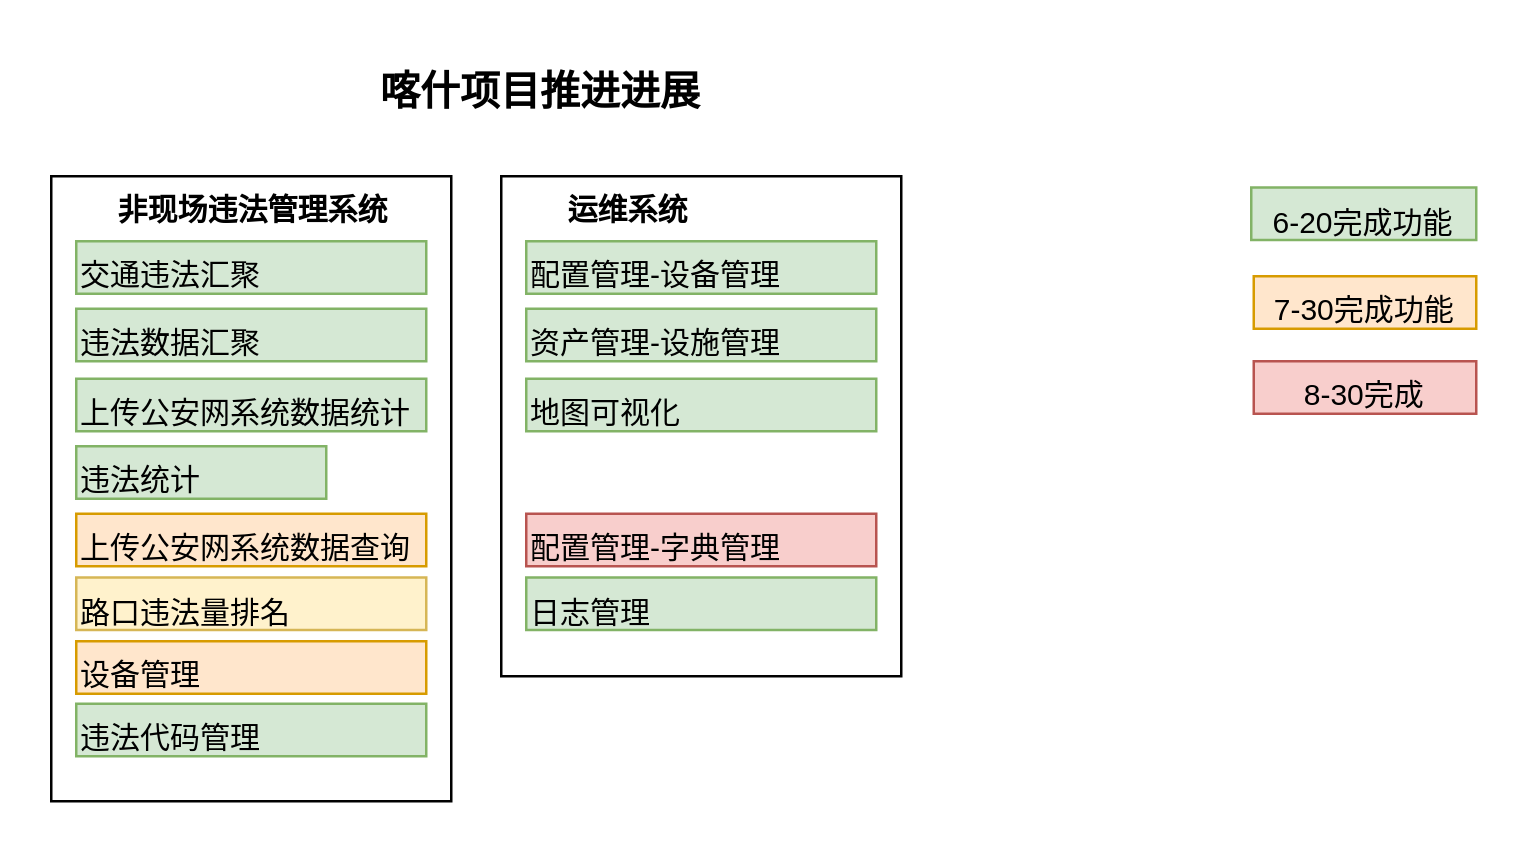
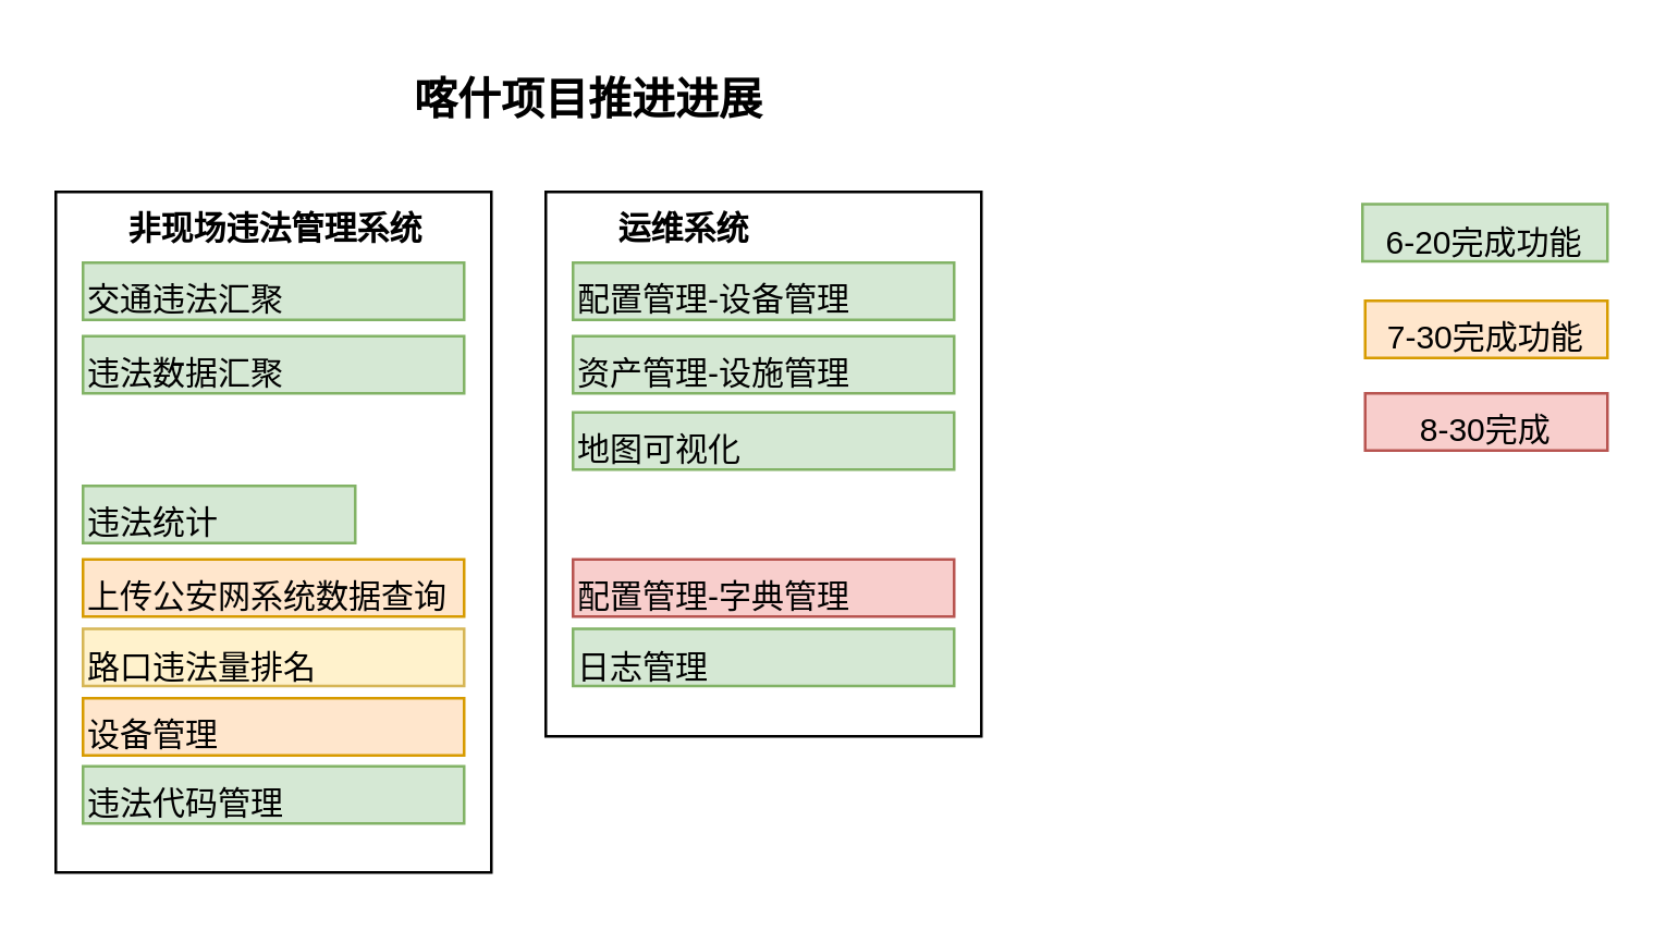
  <mxCell id="0" />
  <mxCell id="1" parent="0" />
  <mxCell id="2" value="" style="rounded=0;whiteSpace=wrap;html=1;" vertex="1" parent="1"><mxGeometry x="20" y="70" width="160" height="250" as="geometry" /></mxCell>
  <mxCell id="3" value="非现场违法管理系统" style="text;whiteSpace=wrap;fontStyle=1" vertex="1" parent="1"><mxGeometry x="45" y="70" width="120" height="30" as="geometry" /></mxCell>
  <mxCell id="4" value="交通违法汇聚" style="text;whiteSpace=wrap;fillColor=#d5e8d4;strokeColor=#82b366;" vertex="1" parent="1"><mxGeometry x="30" y="96" width="140" height="21" as="geometry" /></mxCell>
  <mxCell id="5" value="违法数据汇聚" style="text;whiteSpace=wrap;fillColor=#d5e8d4;strokeColor=#82b366;" vertex="1" parent="1"><mxGeometry x="30" y="123" width="140" height="21" as="geometry" /></mxCell>
- <mxCell id="6" value="上传公安网系统数据统计" style="text;whiteSpace=wrap;fillColor=#d5e8d4;strokeColor=#82b366;" vertex="1" parent="1"><mxGeometry x="30" y="151" width="140" height="21" as="geometry" /></mxCell>
  <mxCell id="7" value="违法统计" style="text;whiteSpace=wrap;fillColor=#d5e8d4;strokeColor=#82b366;" vertex="1" parent="1"><mxGeometry x="30" y="178" width="100" height="21" as="geometry" /></mxCell>
  <mxCell id="8" value="上传公安网系统数据查询" style="text;whiteSpace=wrap;fillColor=#ffe6cc;strokeColor=#d79b00;" vertex="1" parent="1"><mxGeometry x="30" y="205" width="140" height="21" as="geometry" /></mxCell>
  <mxCell id="9" value="路口违法量排名" style="text;whiteSpace=wrap;fillColor=#fff2cc;strokeColor=#d6b656;" vertex="1" parent="1"><mxGeometry x="30" y="230.5" width="140" height="21" as="geometry" /></mxCell>
  <mxCell id="10" value="设备管理" style="text;whiteSpace=wrap;fillColor=#ffe6cc;strokeColor=#d79b00;" vertex="1" parent="1"><mxGeometry x="30" y="256" width="140" height="21" as="geometry" /></mxCell>
  <mxCell id="11" value="违法代码管理" style="text;whiteSpace=wrap;fillColor=#d5e8d4;strokeColor=#82b366;" vertex="1" parent="1"><mxGeometry x="30" y="281" width="140" height="21" as="geometry" /></mxCell>
  <mxCell id="12" value="" style="rounded=0;whiteSpace=wrap;html=1;" vertex="1" parent="1"><mxGeometry x="200" y="70" width="160" height="200" as="geometry" /></mxCell>
  <mxCell id="13" value="运维系统" style="text;whiteSpace=wrap;fontStyle=1" vertex="1" parent="1"><mxGeometry x="225" y="70" width="120" height="30" as="geometry" /></mxCell>
  <mxCell id="14" value="配置管理-设备管理" style="text;whiteSpace=wrap;fillColor=#d5e8d4;strokeColor=#82b366;" vertex="1" parent="1"><mxGeometry x="210" y="96" width="140" height="21" as="geometry" /></mxCell>
  <mxCell id="15" value="资产管理-设施管理" style="text;whiteSpace=wrap;fillColor=#d5e8d4;strokeColor=#82b366;" vertex="1" parent="1"><mxGeometry x="210" y="123" width="140" height="21" as="geometry" /></mxCell>
  <mxCell id="16" value="地图可视化" style="text;whiteSpace=wrap;fillColor=#d5e8d4;strokeColor=#82b366;" vertex="1" parent="1"><mxGeometry x="210" y="151" width="140" height="21" as="geometry" /></mxCell>
  <mxCell id="17" value="配置管理-字典管理" style="text;whiteSpace=wrap;fillColor=#f8cecc;strokeColor=#b85450;" vertex="1" parent="1"><mxGeometry x="210" y="205" width="140" height="21" as="geometry" /></mxCell>
  <mxCell id="18" value="日志管理" style="text;whiteSpace=wrap;fillColor=#d5e8d4;strokeColor=#82b366;" vertex="1" parent="1"><mxGeometry x="210" y="230.5" width="140" height="21" as="geometry" /></mxCell>
  <mxCell id="19" value="喀什项目推进进展" style="text;whiteSpace=wrap;fontStyle=1;fontSize=16;" vertex="1" parent="1"><mxGeometry x="150" y="20" width="270" height="30" as="geometry" /></mxCell>
  <mxCell id="20" value="7-30完成功能" style="text;whiteSpace=wrap;fillColor=#ffe6cc;strokeColor=#d79b00;align=center;" vertex="1" parent="1"><mxGeometry x="501" y="110" width="89" height="21" as="geometry" /></mxCell>
  <mxCell id="21" value="8-30完成" style="text;whiteSpace=wrap;fillColor=#f8cecc;strokeColor=#b85450;align=center;" vertex="1" parent="1"><mxGeometry x="501" y="144" width="89" height="21" as="geometry" /></mxCell>
  <mxCell id="22" value="6-20完成功能" style="text;whiteSpace=wrap;fillColor=#d5e8d4;strokeColor=#82b366;align=center;" vertex="1" parent="1"><mxGeometry x="500" y="74.5" width="90" height="21" as="geometry" /></mxCell>
